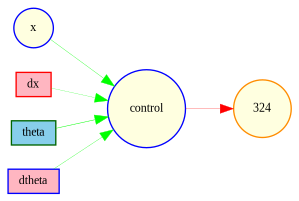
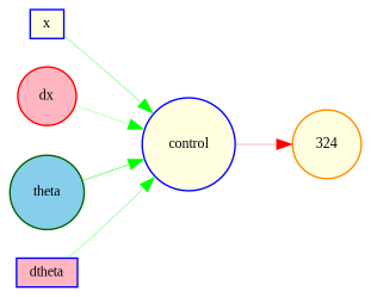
  digraph {
    fontname="Liberation Serif"
    rankdir=LR
    node [color=blue fillcolor=lightyellow fontname="Liberation Serif" fontsize=9 shape=box style=filled]
    edge [color=green fontname="Liberation Serif" style=solid]
-   x [height=0.2 shape=circle width=0.2]
+   x [height=0.2 width=0.2]
    control [height=0.2 shape=circle width=0.2]
    n3 [color=darkorange height=0.2 label=324 shape=circle width=0.2]
-   dx [color=red fillcolor=lightpink height=0.2 width=0.2]
-   theta [color=darkgreen fillcolor=skyblue height=0.2 width=0.2]
+   dx [color=red fillcolor=lightpink height=0.2 shape=circle width=0.2]
+   theta [color=darkgreen fillcolor=skyblue height=0.2 shape=circle width=0.2]
    dtheta [fillcolor=lightpink height=0.2 width=0.2]
    x -> control [penwidth=0.23889094213683792]
    control -> n3 [color=red penwidth=0.18916686103733127]
    dx -> control [penwidth=0.16272761755294077]
    theta -> control [penwidth=0.35683132263052564]
    dtheta -> control [penwidth=0.215842015490117]
  }
